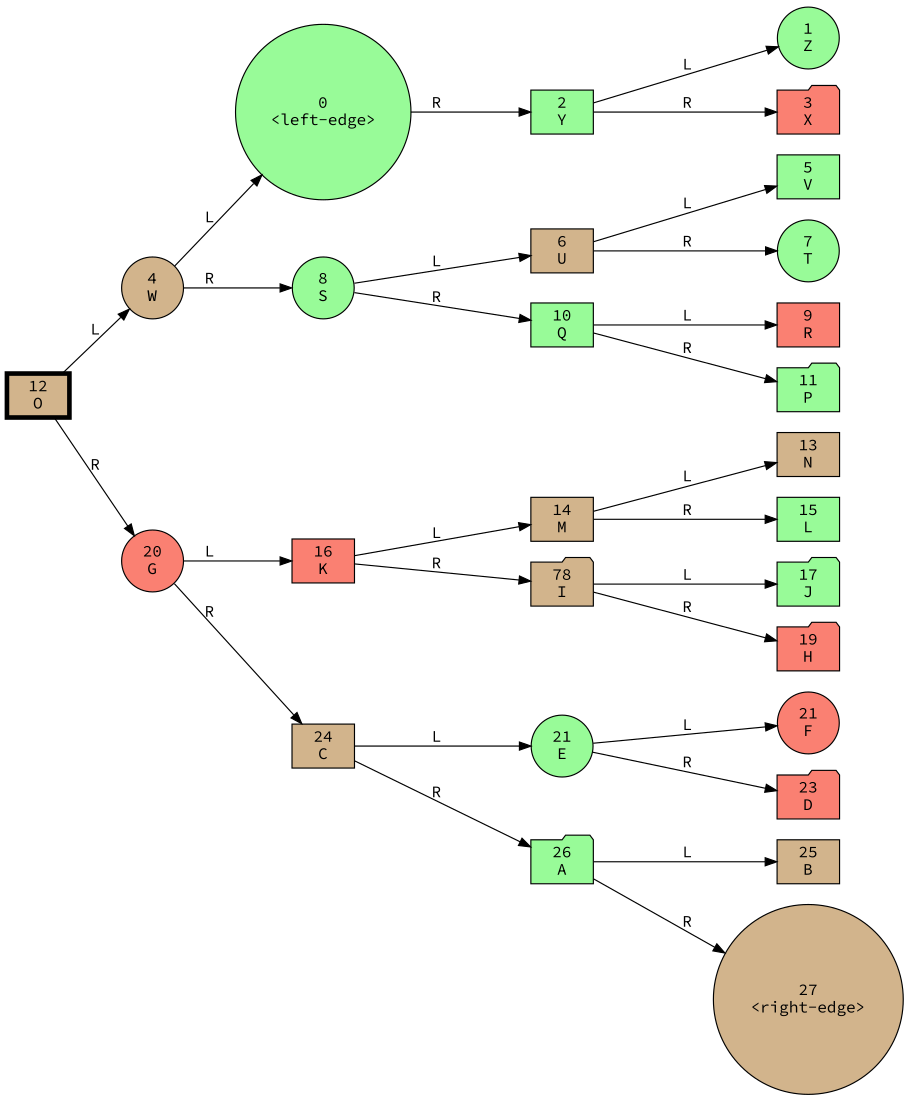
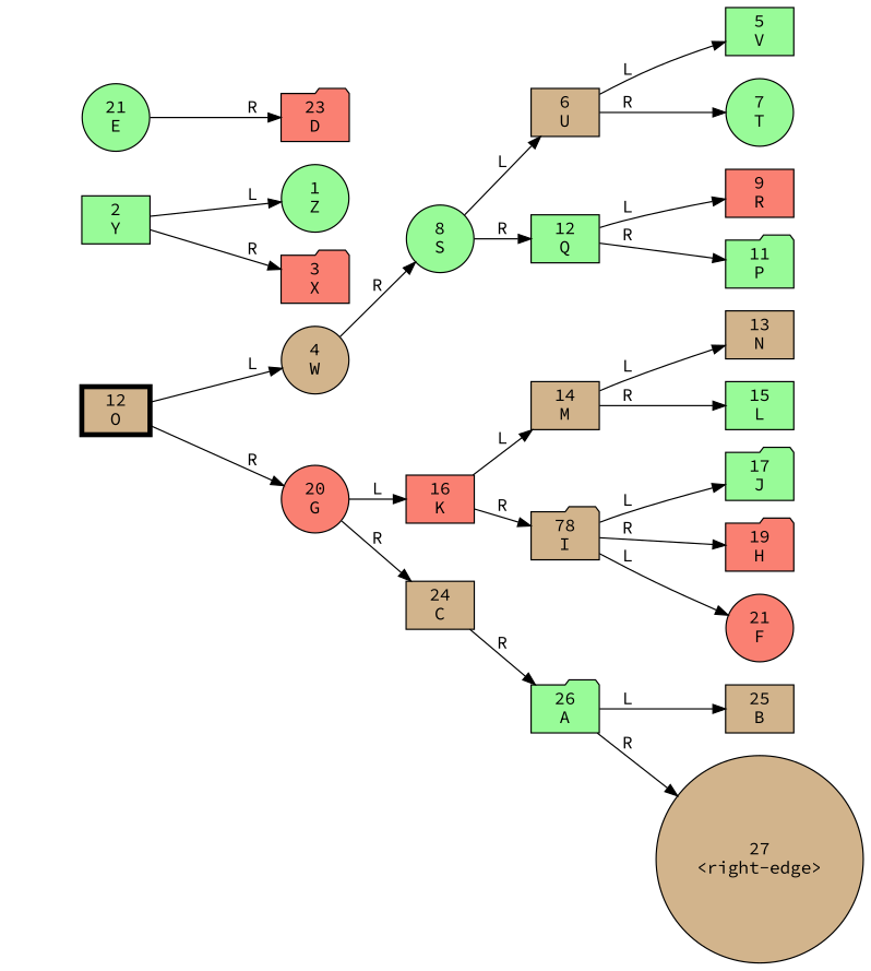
  digraph {
    fontname="Source Code Pro"
    rankdir=LR
    node [fillcolor=palegreen fontname="Source Code Pro" shape=box style=filled]
    edge [fontname="Source Code Pro"]
    n1 [fillcolor=tan label="12\nO" penwidth=4]
    n2 [fillcolor=tan label="4\nW" shape=circle]
    n3 [fillcolor=salmon label="20\nG" shape=circle]
-   n4 [label="0\n<left-edge>" shape=circle]
    n5 [label="8\nS" shape=circle]
    n6 [fillcolor=salmon label="16\nK"]
    n7 [fillcolor=tan label="24\nC"]
    node_0_invis_L [style=invis fillcolor="" shape=""]
    n9 [label="2\nY"]
    n10 [fillcolor=tan label="6\nU"]
-   n11 [label="10\nQ"]
+   n11 [label="12\nQ"]
    n12 [fillcolor=tan label="14\nM"]
    n13 [fillcolor=tan label="78\nI" shape=folder]
    n14 [label="21\nE" shape=circle]
    n15 [label="26\nA" shape=folder]
    n16 [label="1\nZ" shape=circle]
    n17 [fillcolor=salmon label="3\nX" shape=folder]
    n18 [label="5\nV"]
    n19 [label="7\nT" shape=circle]
    n20 [fillcolor=salmon label="9\nR"]
    n21 [label="11\nP" shape=folder]
    n22 [fillcolor=tan label="13\nN"]
    n23 [label="15\nL"]
    n24 [label="17\nJ" shape=folder]
    n25 [fillcolor=salmon label="19\nH" shape=folder]
    n26 [fillcolor=salmon label="21\nF" shape=circle]
    n27 [fillcolor=salmon label="23\nD" shape=folder]
    n28 [fillcolor=tan label="25\nB"]
    n29 [fillcolor=tan label="27\n<right-edge>" shape=circle]
    n1 -> n2 [label=L]
    n1 -> n3 [label=R]
-   n2 -> n4 [label=L]
    n2 -> n5 [label=R]
    n3 -> n6 [label=L]
    n3 -> n7 [label=R]
-   n4 -> node_0_invis_L [style=invis]
-   n4 -> n9 [label=R]
    n5 -> n10 [label=L]
    n5 -> n11 [label=R]
    n6 -> n12 [label=L]
    n6 -> n13 [label=R]
-   n7 -> n14 [label=L]
    n7 -> n15 [label=R]
    n9 -> n16 [label=L]
    n9 -> n17 [label=R]
    n10 -> n18 [label=L]
    n10 -> n19 [label=R]
    n11 -> n20 [label=L]
    n11 -> n21 [label=R]
    n12 -> n22 [label=L]
    n12 -> n23 [label=R]
    n13 -> n24 [label=L]
    n13 -> n25 [label=R]
-   n14 -> n26 [label=L]
+   n13 -> n26 [label=L]
    n14 -> n27 [label=R]
    n15 -> n28 [label=L]
    n15 -> n29 [label=R]
  }
